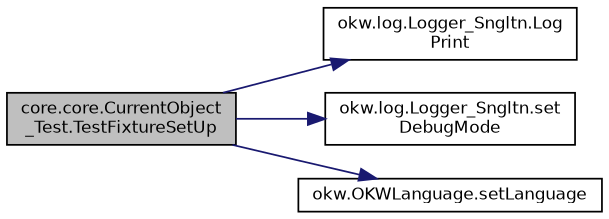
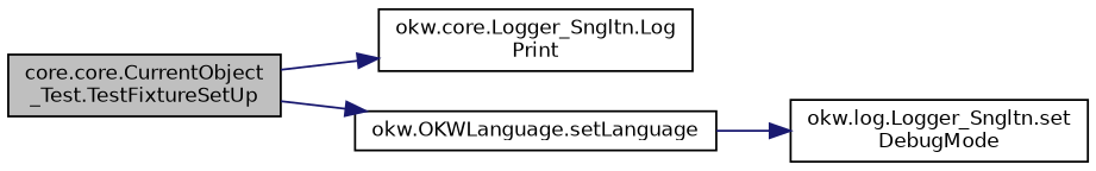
  digraph {
    rankdir=LR
    node [color=black fillcolor=white fontname=Helvetica fontsize=10 shape=record style=filled]
    edge [color=midnightblue fontname=Helvetica fontsize=10 labelfontname=Helvetica labelfontsize=10 style=solid]
    n1 [fillcolor=grey75 fontcolor=black height=0.2 label="core.core.CurrentObject\l_Test.TestFixtureSetUp" width=0.4]
-   n2 [height=0.2 label="okw.log.Logger_Sngltn.Log\lPrint" width=0.4]
+   n2 [height=0.2 label="okw.core.Logger_Sngltn.Log\lPrint" width=0.4]
    n3 [height=0.2 label="okw.log.Logger_Sngltn.set\lDebugMode" width=0.4]
    n4 [height=0.2 label="okw.OKWLanguage.setLanguage" width=0.4]
    n1 -> n2
-   n1 -> n3
+   n4 -> n3
    n1 -> n4
  }
